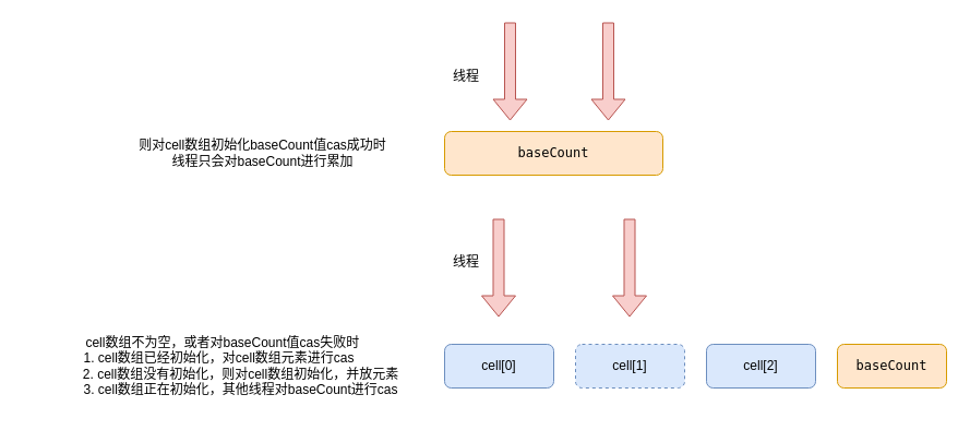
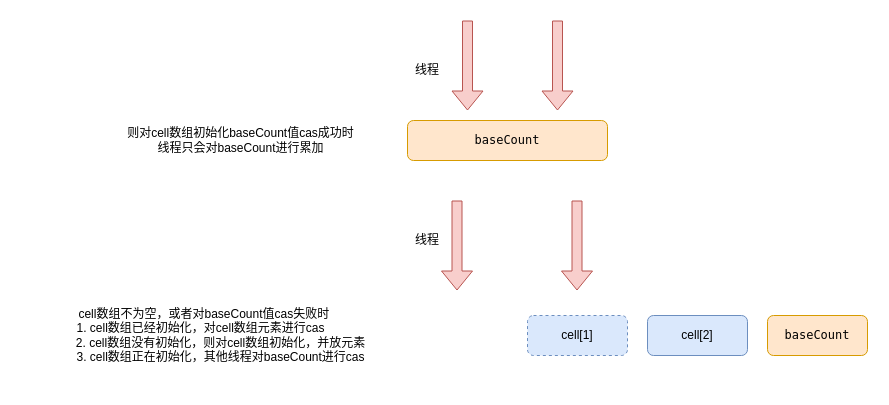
  <mxCell id="0" />
  <mxCell id="1" parent="0" />
  <mxCell id="2" value="&lt;pre&gt;&lt;pre&gt;baseCount&lt;/pre&gt;&lt;/pre&gt;" style="rounded=1;whiteSpace=wrap;html=1;fillColor=#ffe6cc;strokeColor=#d79b00;" vertex="1" parent="1"><mxGeometry x="407" y="120" width="200" height="40" as="geometry" /></mxCell>
  <mxCell id="3" value="cell[2]" style="rounded=1;whiteSpace=wrap;html=1;fillColor=#dae8fc;strokeColor=#6c8ebf;" vertex="1" parent="1"><mxGeometry x="647" y="315" width="100" height="40" as="geometry" /></mxCell>
  <mxCell id="4" value="&lt;pre&gt;&lt;span style=&quot;font-family: &amp;#34;helvetica&amp;#34;&quot;&gt;cell[1]&lt;/span&gt;&lt;br&gt;&lt;/pre&gt;" style="rounded=1;whiteSpace=wrap;html=1;fillColor=#dae8fc;strokeColor=#6c8ebf;dashed=1;" vertex="1" parent="1"><mxGeometry x="527" y="315" width="100" height="40" as="geometry" /></mxCell>
- <mxCell id="5" value="&lt;pre&gt;&lt;span style=&quot;font-family: &amp;#34;helvetica&amp;#34;&quot;&gt;cell[0]&lt;/span&gt;&lt;br&gt;&lt;/pre&gt;" style="rounded=1;whiteSpace=wrap;html=1;fillColor=#dae8fc;strokeColor=#6c8ebf;" vertex="1" parent="1"><mxGeometry x="407" y="315" width="100" height="40" as="geometry" /></mxCell>
  <mxCell id="6" value="则对cell数组初始化&lt;span&gt;baseCount&lt;/span&gt;&lt;span&gt;值cas成功时&lt;/span&gt;&lt;br&gt;线程只会对&lt;span&gt;baseCount&lt;/span&gt;&lt;span&gt;进行累加&lt;/span&gt;" style="text;html=1;strokeColor=none;fillColor=none;align=center;verticalAlign=middle;whiteSpace=wrap;rounded=0;" vertex="1" parent="1"><mxGeometry x="120" y="97" width="241" height="86" as="geometry" /></mxCell>
  <mxCell id="7" value="" style="shape=flexArrow;endArrow=classic;html=1;fillColor=#f8cecc;strokeColor=#b85450;" edge="1" parent="1"><mxGeometry width="50" height="50" relative="1" as="geometry"><mxPoint x="467" y="20" as="sourcePoint" /><mxPoint x="467" y="110" as="targetPoint" /></mxGeometry></mxCell>
  <mxCell id="8" value="" style="shape=flexArrow;endArrow=classic;html=1;fillColor=#f8cecc;strokeColor=#b85450;" edge="1" parent="1"><mxGeometry width="50" height="50" relative="1" as="geometry"><mxPoint x="557" y="20" as="sourcePoint" /><mxPoint x="557" y="110" as="targetPoint" /></mxGeometry></mxCell>
  <mxCell id="9" value="线程" style="text;html=1;strokeColor=none;fillColor=none;align=center;verticalAlign=middle;whiteSpace=wrap;rounded=0;" vertex="1" parent="1"><mxGeometry x="407" y="60" width="40" height="20" as="geometry" /></mxCell>
  <mxCell id="10" value="&lt;pre&gt;&lt;pre&gt;baseCount&lt;/pre&gt;&lt;/pre&gt;" style="rounded=1;whiteSpace=wrap;html=1;fillColor=#ffe6cc;strokeColor=#d79b00;" vertex="1" parent="1"><mxGeometry x="767" y="315" width="100" height="40" as="geometry" /></mxCell>
  <mxCell id="11" value="" style="shape=flexArrow;endArrow=classic;html=1;fillColor=#f8cecc;strokeColor=#b85450;" edge="1" parent="1"><mxGeometry width="50" height="50" relative="1" as="geometry"><mxPoint x="576.5" y="200" as="sourcePoint" /><mxPoint x="576.5" y="290" as="targetPoint" /></mxGeometry></mxCell>
  <mxCell id="12" value="" style="shape=flexArrow;endArrow=classic;html=1;fillColor=#f8cecc;strokeColor=#b85450;" edge="1" parent="1"><mxGeometry width="50" height="50" relative="1" as="geometry"><mxPoint x="456.5" y="200" as="sourcePoint" /><mxPoint x="456.5" y="290" as="targetPoint" /></mxGeometry></mxCell>
  <mxCell id="13" value="线程" style="text;html=1;strokeColor=none;fillColor=none;align=center;verticalAlign=middle;whiteSpace=wrap;rounded=0;" vertex="1" parent="1"><mxGeometry x="407" y="230" width="40" height="20" as="geometry" /></mxCell>
  <mxCell id="14" value="&amp;nbsp; cell数组不为空，或者对&lt;span&gt;baseCount&lt;/span&gt;&lt;span&gt;值cas失败时&lt;/span&gt;&lt;br&gt;1. cell数组已经初始化，对cell数组元素进行cas&lt;br&gt;&amp;nbsp; &amp;nbsp; &amp;nbsp; &amp;nbsp; &amp;nbsp; &amp;nbsp; 2. cell数组没有初始化，则对cell数组初始化，并放元素&lt;br&gt;&amp;nbsp; &amp;nbsp; &amp;nbsp; &amp;nbsp; &amp;nbsp; &amp;nbsp; 3. cell数组正在初始化，其他线程对baseCount进行cas" style="text;html=1;strokeColor=none;fillColor=none;align=center;verticalAlign=middle;whiteSpace=wrap;rounded=0;" vertex="1" parent="1"><mxGeometry x="20" y="287" width="361" height="96" as="geometry" /></mxCell>
